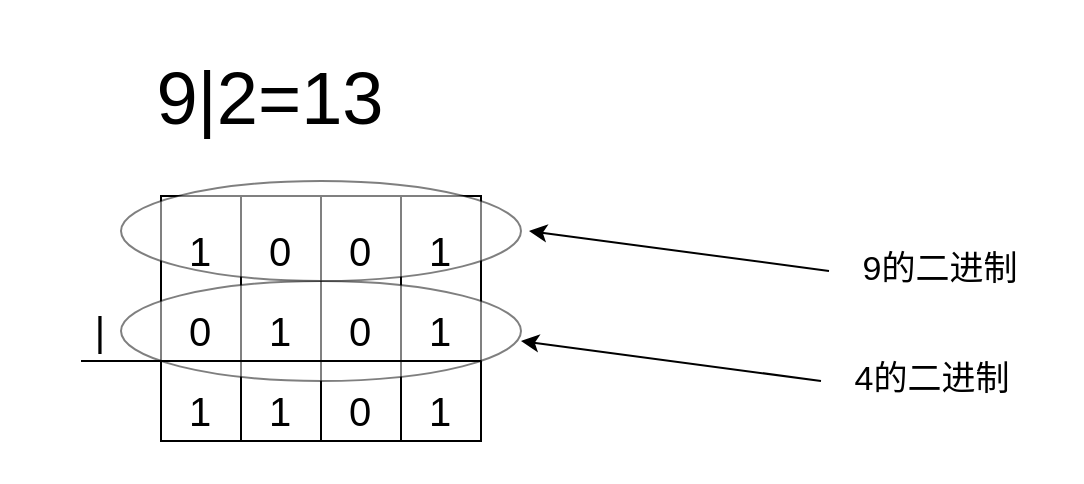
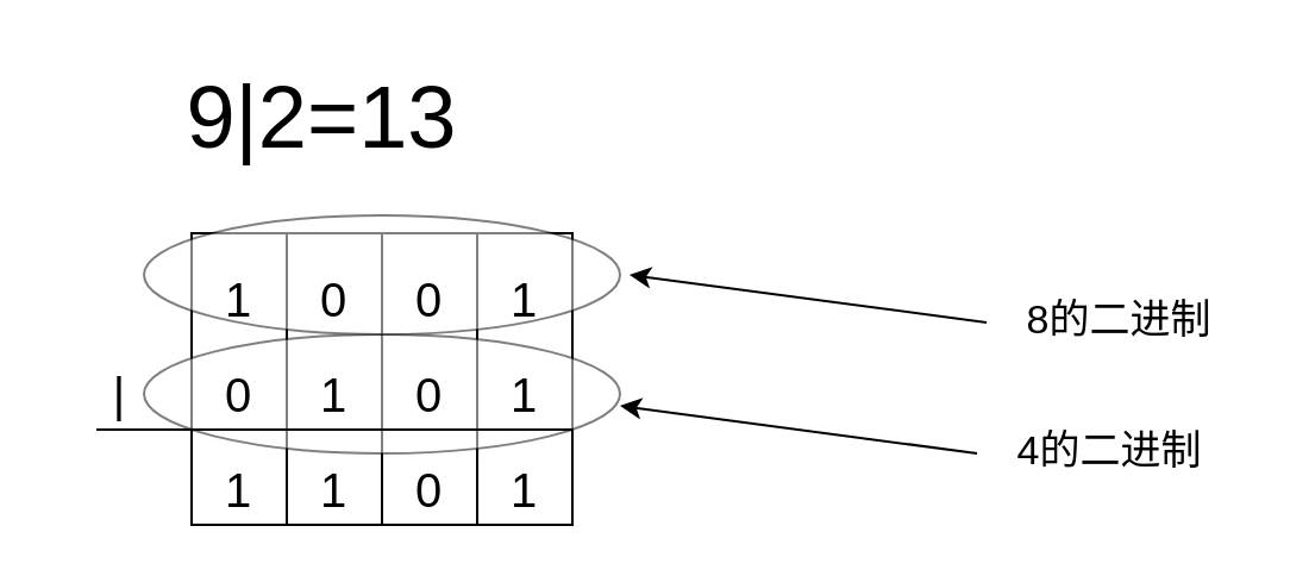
  <mxCell id="0" />
  <mxCell id="1" parent="0" />
  <mxCell id="2" value="" style="rounded=0;whiteSpace=wrap;html=1;" vertex="1" parent="1"><mxGeometry x="200" y="97.5" width="40" height="122.5" as="geometry" /></mxCell>
  <mxCell id="3" value="" style="rounded=0;whiteSpace=wrap;html=1;" vertex="1" parent="1"><mxGeometry x="160" y="97.5" width="40" height="122.5" as="geometry" /></mxCell>
  <mxCell id="4" value="" style="rounded=0;whiteSpace=wrap;html=1;" vertex="1" parent="1"><mxGeometry x="120" y="97.5" width="40" height="122.5" as="geometry" /></mxCell>
  <mxCell id="5" value="" style="rounded=0;whiteSpace=wrap;html=1;" vertex="1" parent="1"><mxGeometry x="80" y="97.5" width="40" height="122.5" as="geometry" /></mxCell>
  <mxCell id="6" value="" style="ellipse;whiteSpace=wrap;html=1;opacity=50;" vertex="1" parent="1"><mxGeometry x="60" y="140" width="200" height="50" as="geometry" /></mxCell>
  <mxCell id="7" value="" style="ellipse;whiteSpace=wrap;html=1;opacity=50;" vertex="1" parent="1"><mxGeometry x="60" y="90" width="200" height="50" as="geometry" /></mxCell>
  <mxCell id="8" value="&lt;font style=&quot;font-size: 37px;&quot;&gt;9|2=13&lt;/font&gt;" style="text;strokeColor=none;align=center;fillColor=none;html=1;verticalAlign=middle;whiteSpace=wrap;rounded=0;" vertex="1" parent="1"><mxGeometry x="70" y="20" width="130" height="60" as="geometry" /></mxCell>
  <mxCell id="9" value="&lt;font style=&quot;font-size: 20px;&quot;&gt;1&lt;/font&gt;" style="text;strokeColor=none;align=center;fillColor=none;html=1;verticalAlign=middle;whiteSpace=wrap;rounded=0;" vertex="1" parent="1"><mxGeometry x="70" y="110" width="60" height="30" as="geometry" /></mxCell>
  <mxCell id="10" value="&lt;font style=&quot;font-size: 20px;&quot;&gt;1&lt;/font&gt;" style="text;strokeColor=none;align=center;fillColor=none;html=1;verticalAlign=middle;whiteSpace=wrap;rounded=0;" vertex="1" parent="1"><mxGeometry x="190" y="110" width="60" height="30" as="geometry" /></mxCell>
  <mxCell id="11" value="&lt;font style=&quot;font-size: 20px;&quot;&gt;0&lt;/font&gt;" style="text;strokeColor=none;align=center;fillColor=none;html=1;verticalAlign=middle;whiteSpace=wrap;rounded=0;" vertex="1" parent="1"><mxGeometry x="110" y="110" width="60" height="30" as="geometry" /></mxCell>
  <mxCell id="12" value="&lt;font style=&quot;font-size: 20px;&quot;&gt;0&lt;/font&gt;" style="text;strokeColor=none;align=center;fillColor=none;html=1;verticalAlign=middle;whiteSpace=wrap;rounded=0;" vertex="1" parent="1"><mxGeometry x="150" y="110" width="60" height="30" as="geometry" /></mxCell>
  <mxCell id="13" value="&lt;font style=&quot;font-size: 20px;&quot;&gt;0&lt;/font&gt;" style="text;strokeColor=none;align=center;fillColor=none;html=1;verticalAlign=middle;whiteSpace=wrap;rounded=0;" vertex="1" parent="1"><mxGeometry x="70" y="150" width="60" height="30" as="geometry" /></mxCell>
  <mxCell id="14" value="&lt;span style=&quot;font-size: 20px;&quot;&gt;1&lt;/span&gt;" style="text;strokeColor=none;align=center;fillColor=none;html=1;verticalAlign=middle;whiteSpace=wrap;rounded=0;" vertex="1" parent="1"><mxGeometry x="110" y="150" width="60" height="30" as="geometry" /></mxCell>
  <mxCell id="15" value="&lt;font style=&quot;font-size: 20px;&quot;&gt;0&lt;/font&gt;" style="text;strokeColor=none;align=center;fillColor=none;html=1;verticalAlign=middle;whiteSpace=wrap;rounded=0;" vertex="1" parent="1"><mxGeometry x="150" y="150" width="60" height="30" as="geometry" /></mxCell>
  <mxCell id="16" value="&lt;font style=&quot;font-size: 20px;&quot;&gt;1&lt;/font&gt;" style="text;strokeColor=none;align=center;fillColor=none;html=1;verticalAlign=middle;whiteSpace=wrap;rounded=0;" vertex="1" parent="1"><mxGeometry x="190" y="150" width="60" height="30" as="geometry" /></mxCell>
  <mxCell id="17" value="&lt;font style=&quot;font-size: 20px;&quot;&gt;|&lt;/font&gt;" style="text;strokeColor=none;align=center;fillColor=none;html=1;verticalAlign=middle;whiteSpace=wrap;rounded=0;" vertex="1" parent="1"><mxGeometry x="20" y="150" width="60" height="30" as="geometry" /></mxCell>
  <mxCell id="18" value="" style="endArrow=none;html=1;rounded=0;" edge="1" parent="1"><mxGeometry width="50" height="50" relative="1" as="geometry"><mxPoint x="40" y="180" as="sourcePoint" /><mxPoint x="240" y="180" as="targetPoint" /></mxGeometry></mxCell>
  <mxCell id="19" value="&lt;font style=&quot;font-size: 20px;&quot;&gt;1&lt;/font&gt;" style="text;strokeColor=none;align=center;fillColor=none;html=1;verticalAlign=middle;whiteSpace=wrap;rounded=0;" vertex="1" parent="1"><mxGeometry x="70" y="190" width="60" height="30" as="geometry" /></mxCell>
  <mxCell id="20" value="&lt;font style=&quot;font-size: 20px;&quot;&gt;1&lt;/font&gt;" style="text;strokeColor=none;align=center;fillColor=none;html=1;verticalAlign=middle;whiteSpace=wrap;rounded=0;" vertex="1" parent="1"><mxGeometry x="110" y="190" width="60" height="30" as="geometry" /></mxCell>
  <mxCell id="21" value="&lt;font style=&quot;font-size: 20px;&quot;&gt;0&lt;/font&gt;" style="text;strokeColor=none;align=center;fillColor=none;html=1;verticalAlign=middle;whiteSpace=wrap;rounded=0;" vertex="1" parent="1"><mxGeometry x="150" y="190" width="60" height="30" as="geometry" /></mxCell>
  <mxCell id="22" value="&lt;font style=&quot;font-size: 20px;&quot;&gt;1&lt;/font&gt;" style="text;strokeColor=none;align=center;fillColor=none;html=1;verticalAlign=middle;whiteSpace=wrap;rounded=0;" vertex="1" parent="1"><mxGeometry x="190" y="190" width="60" height="30" as="geometry" /></mxCell>
  <mxCell id="23" value="" style="endArrow=classic;html=1;rounded=0;" edge="1" parent="1"><mxGeometry width="50" height="50" relative="1" as="geometry"><mxPoint x="414" y="135" as="sourcePoint" /><mxPoint x="264" y="115" as="targetPoint" /></mxGeometry></mxCell>
- <mxCell id="24" value="&lt;font style=&quot;font-size: 17px;&quot;&gt;9的二进制&lt;/font&gt;" style="text;strokeColor=none;align=center;fillColor=none;html=1;verticalAlign=middle;whiteSpace=wrap;rounded=0;" vertex="1" parent="1"><mxGeometry x="420" y="120" width="100" height="30" as="geometry" /></mxCell>
+ <mxCell id="24" value="&lt;font style=&quot;font-size: 17px;&quot;&gt;8的二进制&lt;/font&gt;" style="text;strokeColor=none;align=center;fillColor=none;html=1;verticalAlign=middle;whiteSpace=wrap;rounded=0;" vertex="1" parent="1"><mxGeometry x="420" y="120" width="100" height="30" as="geometry" /></mxCell>
  <mxCell id="25" value="" style="endArrow=classic;html=1;rounded=0;" edge="1" parent="1"><mxGeometry width="50" height="50" relative="1" as="geometry"><mxPoint x="410" y="190" as="sourcePoint" /><mxPoint x="260" y="170" as="targetPoint" /></mxGeometry></mxCell>
  <mxCell id="26" value="&lt;font style=&quot;font-size: 17px;&quot;&gt;4的二进制&lt;/font&gt;" style="text;strokeColor=none;align=center;fillColor=none;html=1;verticalAlign=middle;whiteSpace=wrap;rounded=0;" vertex="1" parent="1"><mxGeometry x="416" y="175" width="100" height="30" as="geometry" /></mxCell>
